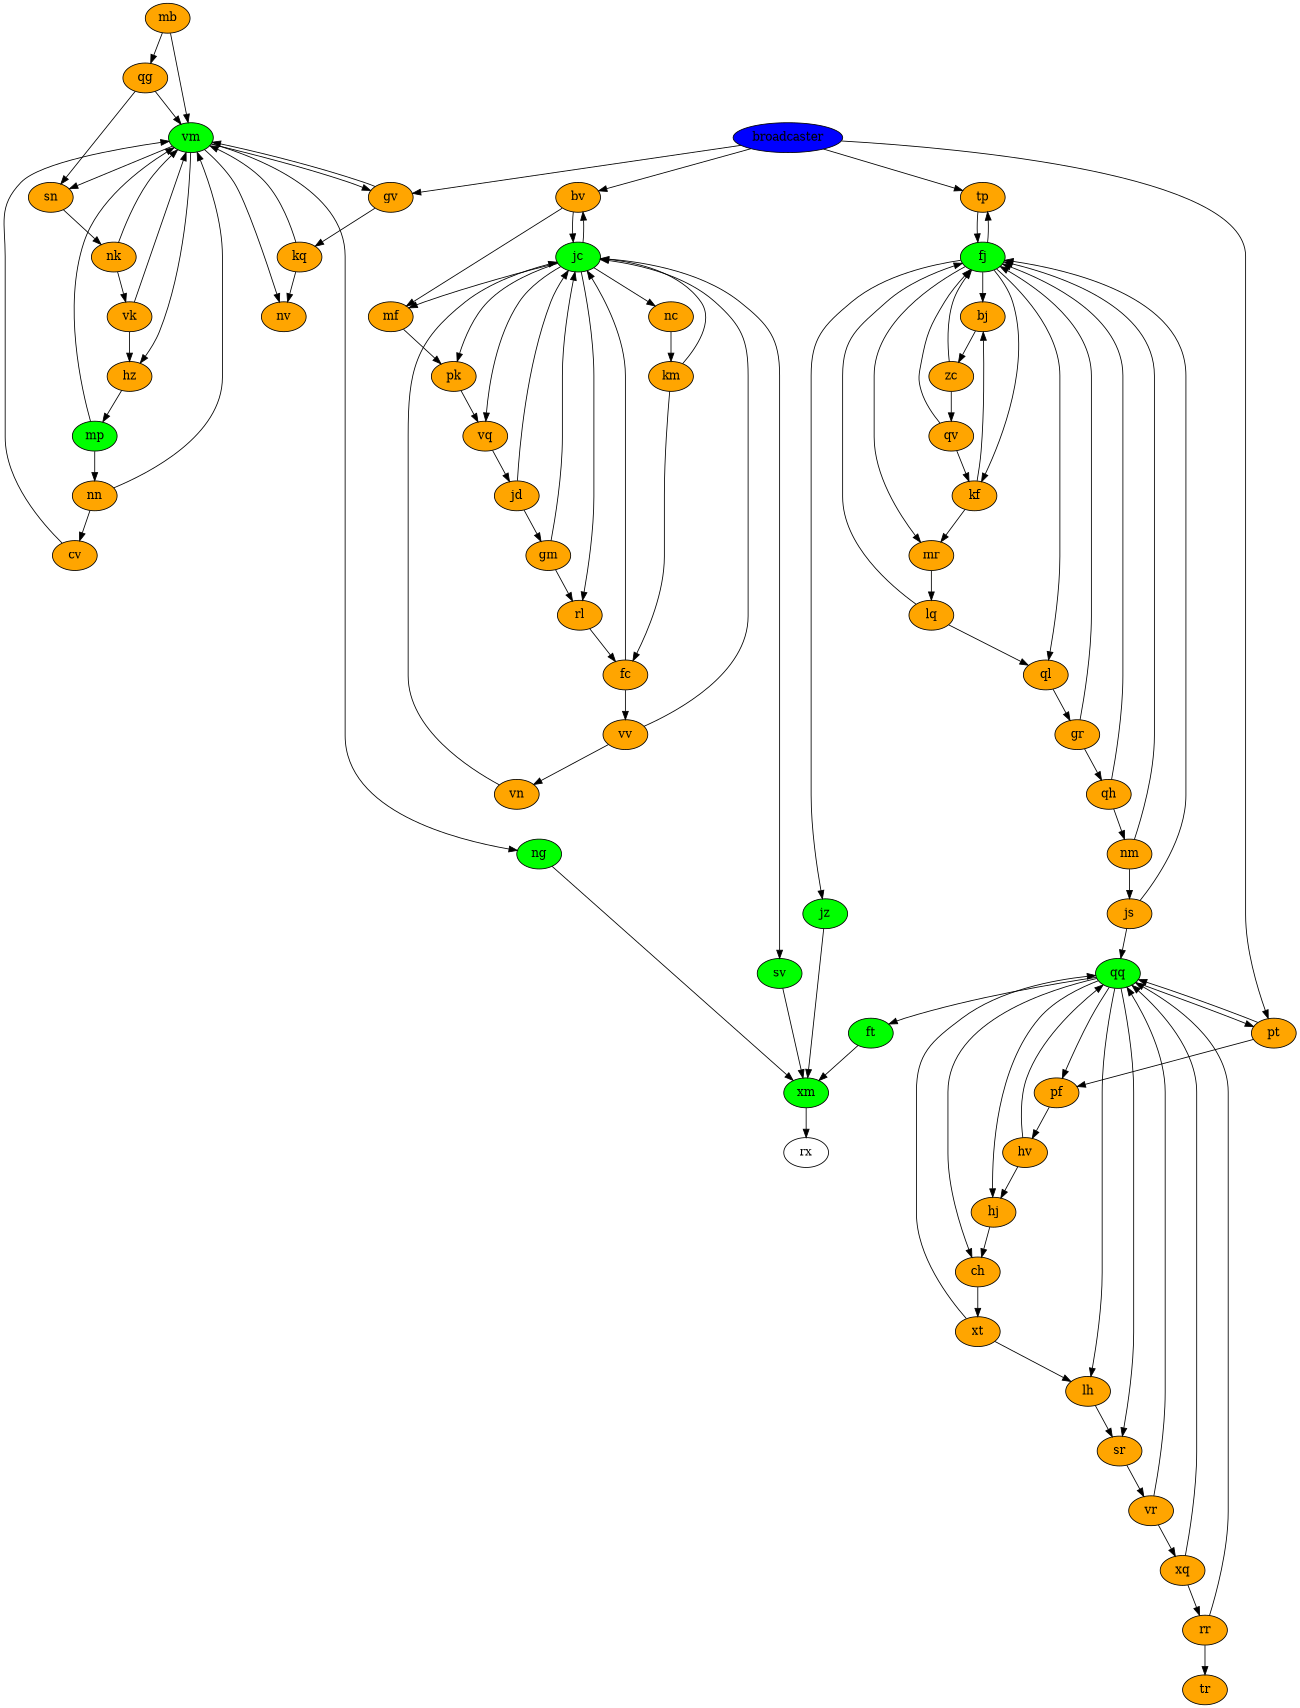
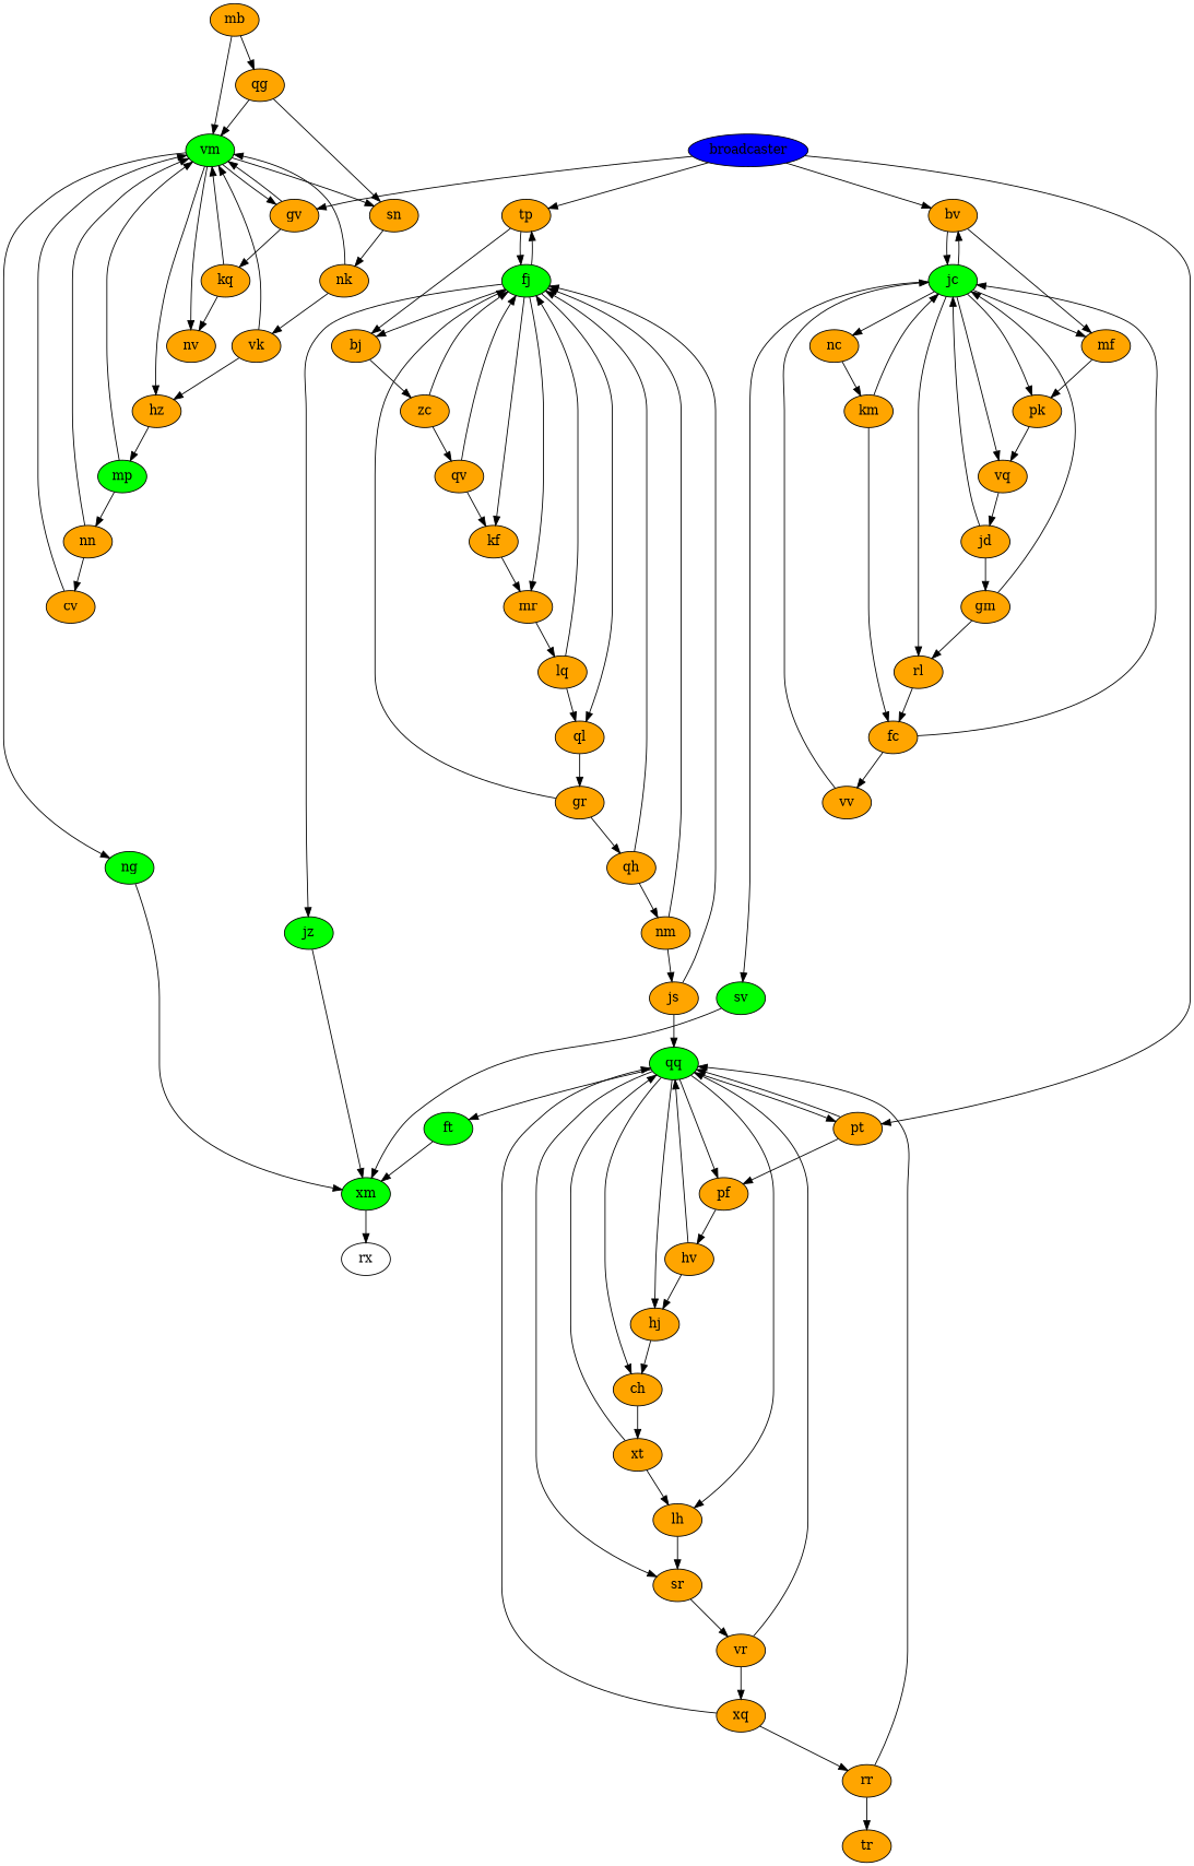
  digraph {
    node [fillcolor=orange style=filled]
    vm [fillcolor=green]
    mb
    qg
    hz
    ng [fillcolor=green]
    sn
    gv
    nv
    mp [fillcolor=green]
    xm [fillcolor=green]
    nk
    kq
    qq [fillcolor=green]
    hj
    ch
    lh
    sr
    pt
    pf
    ft [fillcolor=green]
    xt
    vr
    hv
    fj [fillcolor=green]
    qh
    nm
    jz [fillcolor=green]
    bj
    mr
    tp
    ql
    kf
    js
    zc
    lq
    gr
    rx [fillcolor="" style=""]
    qv
    nc
    km
    jc [fillcolor=green]
    fc
    rl
    mf
    pk
    vq
    bv
    sv [fillcolor=green]
    vv
    jd
    gm
    xq
    vk
    nn
-   vn
    rr
    cv
    tr
    broadcaster [fillcolor=blue]
    vm -> hz
    vm -> ng
    vm -> sn
    vm -> gv
    vm -> nv
    mb -> vm
    mb -> qg
    qg -> vm
    qg -> sn
    hz -> mp
    ng -> xm
    sn -> nk
    gv -> vm
    gv -> kq
    mp -> vm
    mp -> nn
    xm -> rx
    nk -> vm
    nk -> vk
    kq -> vm
    kq -> nv
    qq -> hj
    qq -> ch
    qq -> lh
    qq -> sr
    qq -> pt
    qq -> pf
    qq -> ft
    hj -> ch
    ch -> xt
    lh -> sr
    sr -> vr
    pt -> qq
    pt -> pf
    pf -> hv
    ft -> xm
    xt -> qq
    xt -> lh
    vr -> qq
    vr -> xq
    hv -> qq
    hv -> hj
    fj -> jz
    fj -> bj
    fj -> mr
    fj -> tp
    fj -> ql
    fj -> kf
    qh -> fj
    qh -> nm
    nm -> fj
    nm -> js
    jz -> xm
    bj -> zc
    mr -> lq
    tp -> fj
-   kf -> bj
+   tp -> bj
    ql -> gr
    kf -> mr
    js -> qq
    js -> fj
    zc -> fj
    zc -> qv
    lq -> fj
    lq -> ql
    gr -> fj
    gr -> qh
    qv -> fj
    qv -> kf
    nc -> km
    km -> jc
    km -> fc
    jc -> nc
    jc -> rl
    jc -> mf
    jc -> pk
    jc -> vq
    jc -> bv
    jc -> sv
    fc -> jc
    fc -> vv
    rl -> fc
    mf -> pk
    pk -> vq
    vq -> jd
    bv -> jc
    bv -> mf
    sv -> xm
    vv -> jc
-   vv -> vn
    jd -> jc
    jd -> gm
    gm -> jc
    gm -> rl
    xq -> qq
    xq -> rr
    vk -> vm
    vk -> hz
    nn -> vm
    nn -> cv
-   vn -> jc
    rr -> qq
    rr -> tr
    cv -> vm
    broadcaster -> gv
    broadcaster -> pt
    broadcaster -> tp
    broadcaster -> bv
  }
